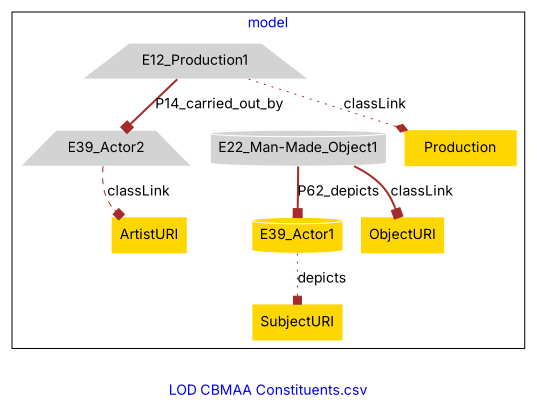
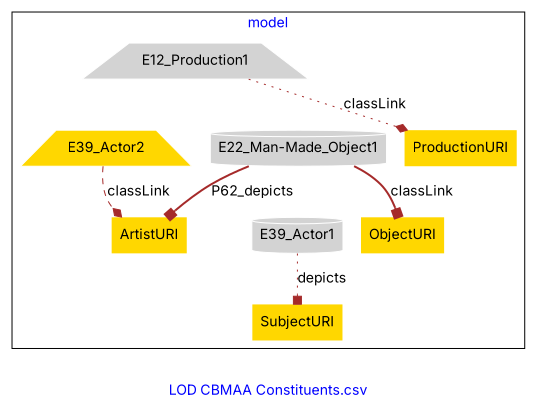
  digraph {
    fontcolor=blue
    fontname=Inter
    label="LOD CBMAA Constituents.csv"
    remincross=true
    node [fillcolor=lightgray fontname=Inter shape=plaintext style=filled]
    edge [arrowhead=box color=brown fontcolor=black fontname=Inter style=bold]
    n1 [color=white label=E12_Production1 shape=trapezium]
-   n2 [color=white label=E39_Actor2 shape=trapezium]
+   n2 [color=white fillcolor=gold label=E39_Actor2 shape=trapezium]
    n3 [color=white label="E22_Man-Made_Object1" shape=cylinder]
-   n4 [color=white fillcolor=gold label=E39_Actor1 shape=cylinder]
-   n5 [fillcolor=gold label=Production]
+   n4 [color=white label=E39_Actor1 shape=cylinder]
+   n5 [fillcolor=gold label=ProductionURI]
    n6 [fillcolor=gold label=SubjectURI]
    n7 [fillcolor=gold label=ArtistURI]
    n8 [fillcolor=gold label=ObjectURI]
    subgraph cluster_1 {
      label=model
      n1
      n2
      n3
      n4
      n5
      n6
      n7
      n8
    }
-   n1 -> n2 [label=P14_carried_out_by]
    n1 -> n5 [arrowhead=diamond label=classLink style=dotted]
-   n2 -> n7 [label=classLink style=dashed]
-   n3 -> n4 [label=P62_depicts]
+   n2 -> n7 [arrowhead=diamond label=classLink style=dashed]
+   n3 -> n7 [label=P62_depicts]
    n3 -> n8 [label=classLink]
    n4 -> n6 [label=depicts style=dotted]
  }
